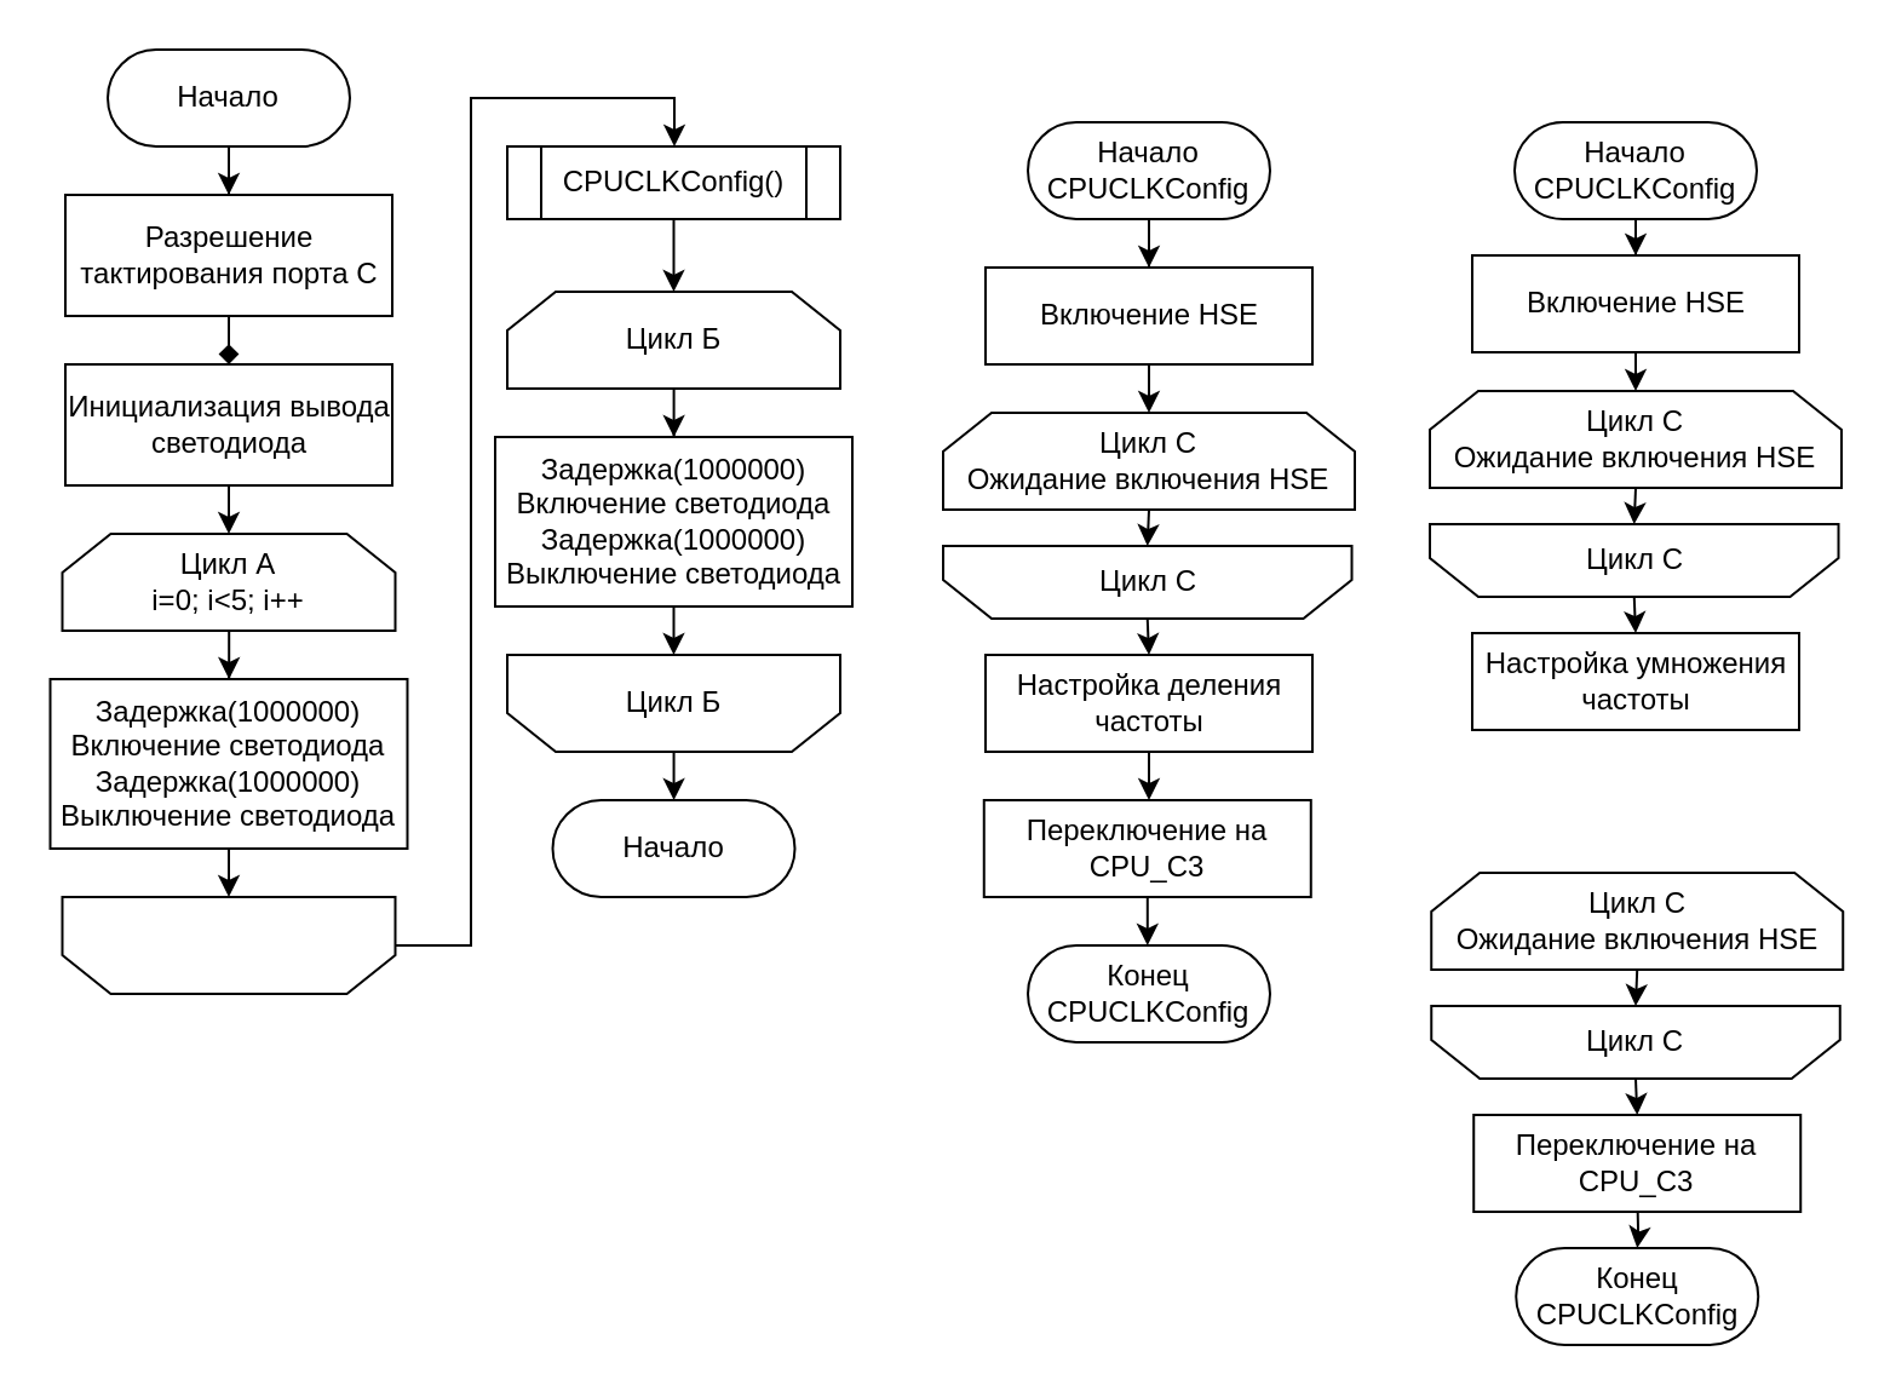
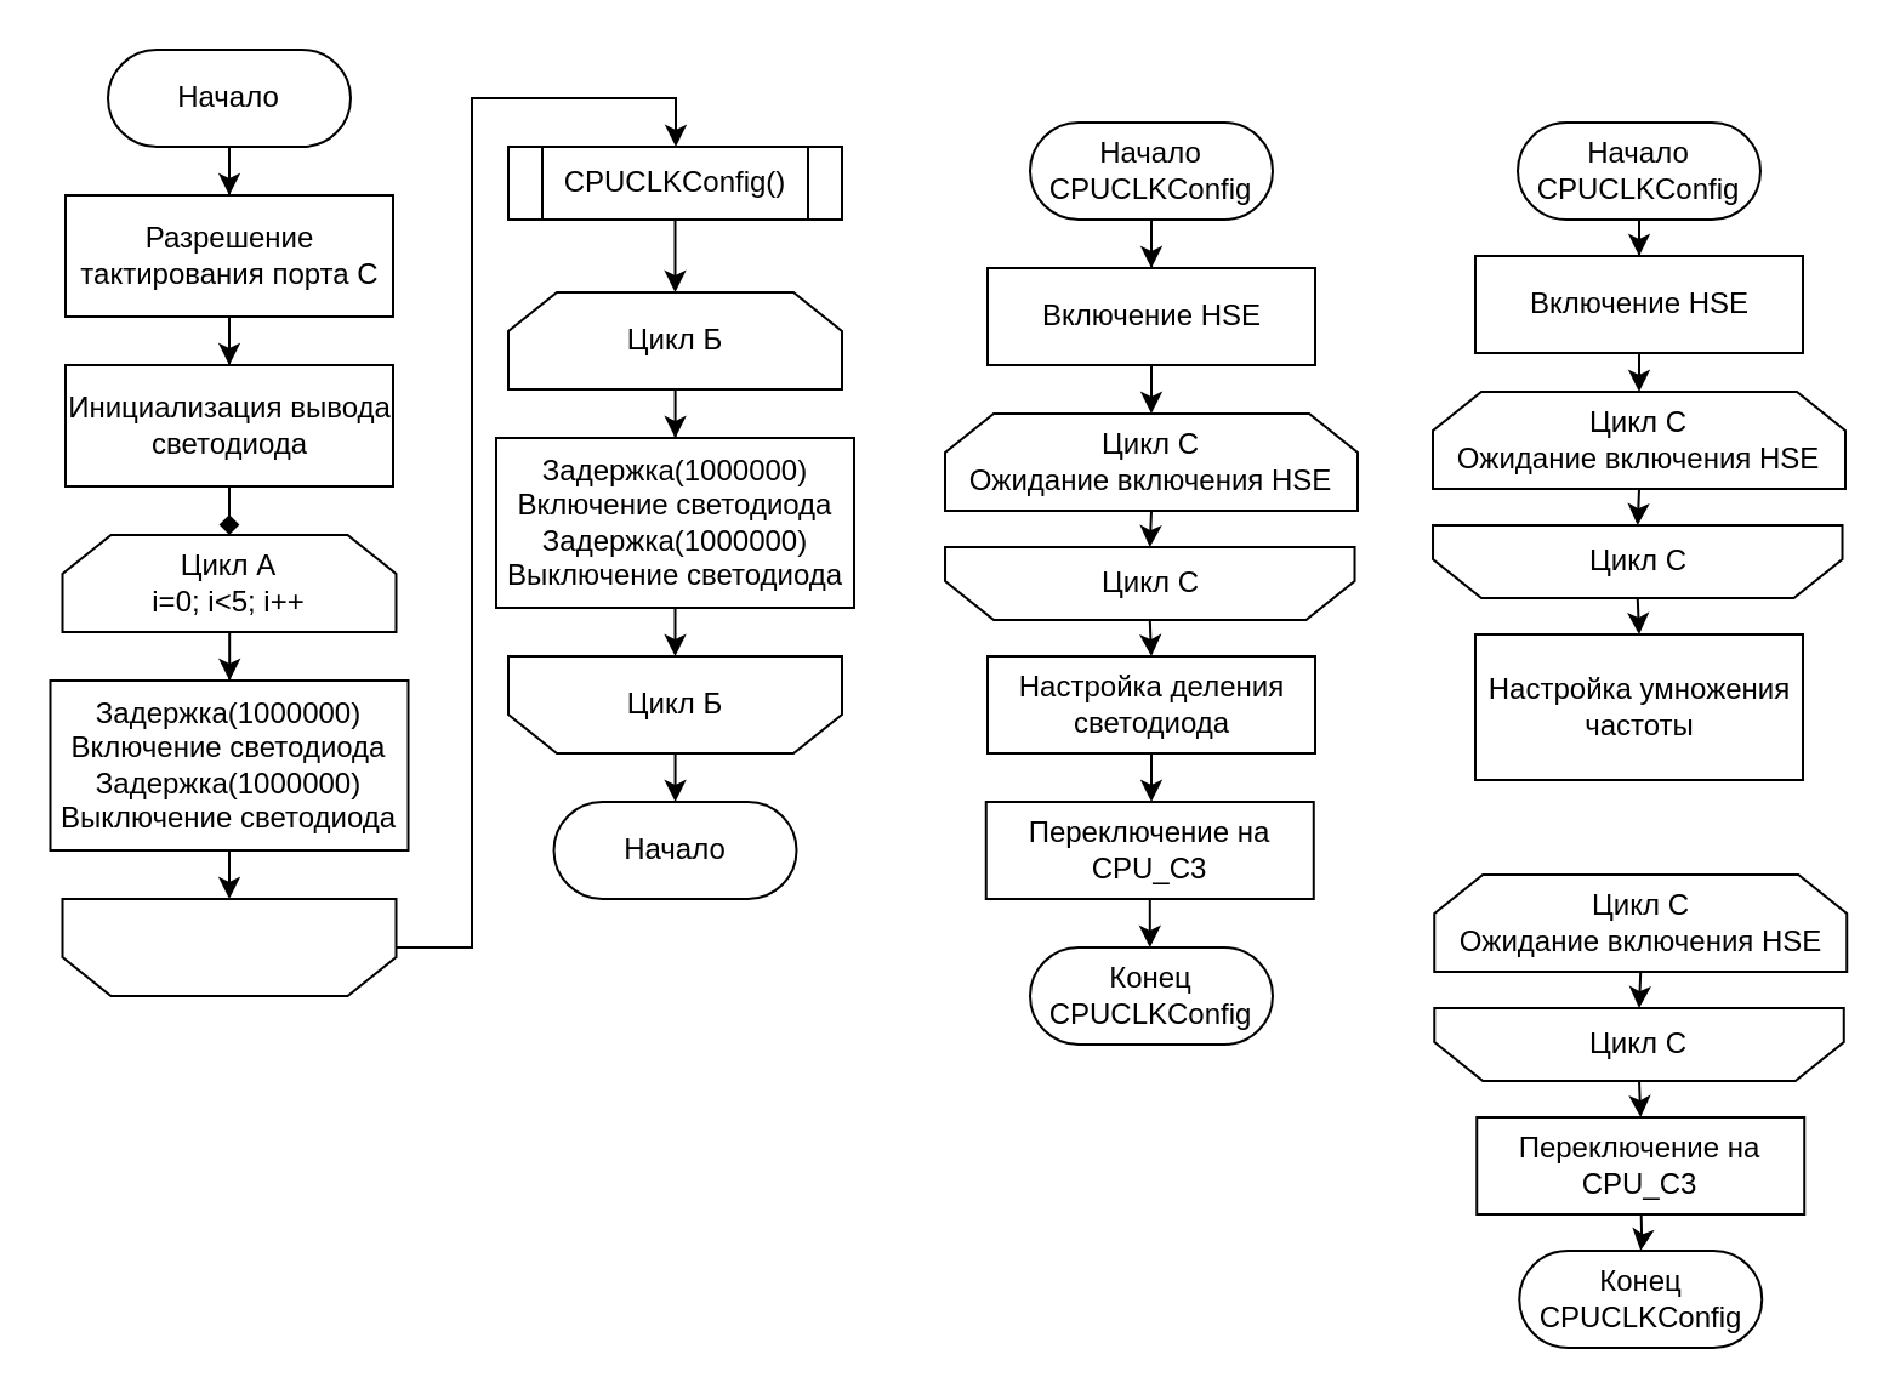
  <mxCell id="0" />
  <mxCell id="1" parent="0" />
  <mxCell id="2" value="" style="edgeStyle=orthogonalEdgeStyle;rounded=0;orthogonalLoop=1;jettySize=auto;html=1;" edge="1" parent="1" source="3" target="5"><mxGeometry relative="1" as="geometry" /></mxCell>
  <mxCell id="3" value="Начало" style="rounded=1;whiteSpace=wrap;html=1;arcSize=50;" vertex="1" parent="1"><mxGeometry x="44" y="20" width="100" height="40" as="geometry" /></mxCell>
- <mxCell id="4" value="" style="edgeStyle=orthogonalEdgeStyle;rounded=0;orthogonalLoop=1;jettySize=auto;html=1;endArrow=diamond;" edge="1" parent="1" source="5" target="7"><mxGeometry relative="1" as="geometry" /></mxCell>
+ <mxCell id="4" value="" style="edgeStyle=orthogonalEdgeStyle;rounded=0;orthogonalLoop=1;jettySize=auto;html=1;" edge="1" parent="1" source="5" target="7"><mxGeometry relative="1" as="geometry" /></mxCell>
  <mxCell id="5" value="Разрешение тактирования порта C" style="rounded=0;whiteSpace=wrap;html=1;" vertex="1" parent="1"><mxGeometry x="26.5" y="80" width="135" height="50" as="geometry" /></mxCell>
- <mxCell id="6" value="" style="edgeStyle=orthogonalEdgeStyle;rounded=0;orthogonalLoop=1;jettySize=auto;html=1;" edge="1" parent="1" source="7" target="9"><mxGeometry relative="1" as="geometry" /></mxCell>
+ <mxCell id="6" value="" style="edgeStyle=orthogonalEdgeStyle;rounded=0;orthogonalLoop=1;jettySize=auto;html=1;endArrow=diamond;" edge="1" parent="1" source="7" target="9"><mxGeometry relative="1" as="geometry" /></mxCell>
  <mxCell id="7" value="Инициализация вывода светодиода" style="whiteSpace=wrap;html=1;rounded=0;" vertex="1" parent="1"><mxGeometry x="26.5" y="150" width="135" height="50" as="geometry" /></mxCell>
  <mxCell id="8" value="" style="edgeStyle=orthogonalEdgeStyle;rounded=0;orthogonalLoop=1;jettySize=auto;html=1;" edge="1" parent="1" source="9" target="13"><mxGeometry relative="1" as="geometry" /></mxCell>
  <mxCell id="9" value="Цикл А&lt;br&gt;i=0; i&amp;lt;5; i++" style="shape=loopLimit;whiteSpace=wrap;html=1;" vertex="1" parent="1"><mxGeometry x="25.25" y="220" width="137.5" height="40" as="geometry" /></mxCell>
  <mxCell id="10" value="" style="group" vertex="1" connectable="0" parent="1"><mxGeometry x="25.25" y="370" width="137.5" height="40" as="geometry" /></mxCell>
  <mxCell id="11" value="" style="shape=loopLimit;whiteSpace=wrap;html=1;rotation=-180;" vertex="1" parent="10"><mxGeometry width="137.5" height="40" as="geometry" /></mxCell>
  <mxCell id="12" style="edgeStyle=orthogonalEdgeStyle;rounded=0;orthogonalLoop=1;jettySize=auto;html=1;exitX=0.5;exitY=1;exitDx=0;exitDy=0;entryX=0.5;entryY=1;entryDx=0;entryDy=0;" edge="1" parent="1" source="13" target="11"><mxGeometry relative="1" as="geometry" /></mxCell>
  <mxCell id="13" value="Задержка(1000000)&lt;br&gt;Включение светодиода&lt;br&gt;Задержка(1000000)&lt;br&gt;Выключение светодиода" style="whiteSpace=wrap;html=1;rounded=0;" vertex="1" parent="1"><mxGeometry x="20.25" y="280" width="147.5" height="70" as="geometry" /></mxCell>
  <mxCell id="14" style="edgeStyle=orthogonalEdgeStyle;rounded=0;orthogonalLoop=1;jettySize=auto;html=1;exitX=0.5;exitY=1;exitDx=0;exitDy=0;entryX=0.5;entryY=0;entryDx=0;entryDy=0;" edge="1" parent="1" source="15" target="18"><mxGeometry relative="1" as="geometry" /></mxCell>
  <mxCell id="15" value="CPUCLKConfig()" style="shape=process;whiteSpace=wrap;html=1;backgroundOutline=1;" vertex="1" parent="1"><mxGeometry x="209" y="60" width="137.5" height="30" as="geometry" /></mxCell>
  <mxCell id="16" value="" style="edgeStyle=orthogonalEdgeStyle;rounded=0;orthogonalLoop=1;jettySize=auto;html=1;" edge="1" parent="1" source="11" target="15"><mxGeometry relative="1" as="geometry"><Array as="points"><mxPoint x="194" y="390" /><mxPoint x="194" y="40" /><mxPoint x="278" y="40" /></Array></mxGeometry></mxCell>
  <mxCell id="17" value="" style="edgeStyle=orthogonalEdgeStyle;rounded=0;orthogonalLoop=1;jettySize=auto;html=1;" edge="1" parent="1" source="18" target="23"><mxGeometry relative="1" as="geometry" /></mxCell>
  <mxCell id="18" value="Цикл Б" style="shape=loopLimit;whiteSpace=wrap;html=1;" vertex="1" parent="1"><mxGeometry x="209" y="120" width="137.5" height="40" as="geometry" /></mxCell>
  <mxCell id="19" value="" style="group" vertex="1" connectable="0" parent="1"><mxGeometry x="209" y="270" width="137.5" height="40" as="geometry" /></mxCell>
  <mxCell id="20" value="" style="shape=loopLimit;whiteSpace=wrap;html=1;rotation=-180;" vertex="1" parent="19"><mxGeometry width="137.5" height="40" as="geometry" /></mxCell>
  <mxCell id="21" value="Цикл Б" style="text;html=1;strokeColor=none;fillColor=none;align=center;verticalAlign=middle;whiteSpace=wrap;rounded=0;" vertex="1" parent="19"><mxGeometry x="38.75" y="5" width="60" height="30" as="geometry" /></mxCell>
  <mxCell id="22" style="edgeStyle=orthogonalEdgeStyle;rounded=0;orthogonalLoop=1;jettySize=auto;html=1;exitX=0.5;exitY=1;exitDx=0;exitDy=0;entryX=0.5;entryY=1;entryDx=0;entryDy=0;" edge="1" parent="1" source="23" target="20"><mxGeometry relative="1" as="geometry" /></mxCell>
  <mxCell id="23" value="Задержка(1000000)&lt;br&gt;Включение светодиода&lt;br&gt;Задержка(1000000)&lt;br&gt;Выключение светодиода" style="whiteSpace=wrap;html=1;rounded=0;" vertex="1" parent="1"><mxGeometry x="204" y="180" width="147.5" height="70" as="geometry" /></mxCell>
  <mxCell id="24" value="Начало" style="rounded=1;whiteSpace=wrap;html=1;arcSize=50;" vertex="1" parent="1"><mxGeometry x="227.75" y="330" width="100" height="40" as="geometry" /></mxCell>
  <mxCell id="25" value="" style="edgeStyle=orthogonalEdgeStyle;rounded=0;orthogonalLoop=1;jettySize=auto;html=1;" edge="1" parent="1" source="20" target="24"><mxGeometry relative="1" as="geometry" /></mxCell>
  <mxCell id="26" value="" style="edgeStyle=orthogonalEdgeStyle;rounded=0;orthogonalLoop=1;jettySize=auto;html=1;" edge="1" parent="1" source="27" target="29"><mxGeometry relative="1" as="geometry" /></mxCell>
  <mxCell id="27" value="Начало&lt;br&gt;CPUCLKConfig" style="rounded=1;whiteSpace=wrap;html=1;arcSize=50;" vertex="1" parent="1"><mxGeometry x="424" y="50" width="100" height="40" as="geometry" /></mxCell>
  <mxCell id="28" style="edgeStyle=orthogonalEdgeStyle;rounded=0;orthogonalLoop=1;jettySize=auto;html=1;exitX=0.5;exitY=1;exitDx=0;exitDy=0;entryX=0.5;entryY=0;entryDx=0;entryDy=0;" edge="1" parent="1" source="29" target="36"><mxGeometry relative="1" as="geometry" /></mxCell>
  <mxCell id="29" value="Включение HSE" style="rounded=0;whiteSpace=wrap;html=1;" vertex="1" parent="1"><mxGeometry x="406.5" y="110" width="135" height="40" as="geometry" /></mxCell>
  <mxCell id="30" value="" style="edgeStyle=orthogonalEdgeStyle;rounded=0;orthogonalLoop=1;jettySize=auto;html=1;" edge="1" parent="1" source="31" target="34"><mxGeometry relative="1" as="geometry" /></mxCell>
- <mxCell id="31" value="Настройка деления частоты" style="rounded=0;whiteSpace=wrap;html=1;" vertex="1" parent="1"><mxGeometry x="406.5" y="270" width="135" height="40" as="geometry" /></mxCell>
+ <mxCell id="31" value="Настройка деления светодиода" style="rounded=0;whiteSpace=wrap;html=1;" vertex="1" parent="1"><mxGeometry x="406.5" y="270" width="135" height="40" as="geometry" /></mxCell>
  <mxCell id="32" value="Конец&lt;br&gt;CPUCLKConfig" style="rounded=1;whiteSpace=wrap;html=1;arcSize=50;" vertex="1" parent="1"><mxGeometry x="424" y="390" width="100" height="40" as="geometry" /></mxCell>
  <mxCell id="33" value="" style="edgeStyle=orthogonalEdgeStyle;rounded=0;orthogonalLoop=1;jettySize=auto;html=1;" edge="1" parent="1" source="34" target="32"><mxGeometry relative="1" as="geometry" /></mxCell>
  <mxCell id="34" value="Переключение на CPU_C3" style="rounded=0;whiteSpace=wrap;html=1;" vertex="1" parent="1"><mxGeometry x="405.88" y="330" width="135" height="40" as="geometry" /></mxCell>
  <mxCell id="35" style="edgeStyle=orthogonalEdgeStyle;rounded=0;orthogonalLoop=1;jettySize=auto;html=1;exitX=0.5;exitY=1;exitDx=0;exitDy=0;entryX=0.5;entryY=1;entryDx=0;entryDy=0;" edge="1" parent="1" source="36" target="38"><mxGeometry relative="1" as="geometry" /></mxCell>
  <mxCell id="36" value="Цикл С&lt;br&gt;Ожидание включения HSE" style="shape=loopLimit;whiteSpace=wrap;html=1;" vertex="1" parent="1"><mxGeometry x="389" y="170" width="170" height="40" as="geometry" /></mxCell>
  <mxCell id="37" value="" style="group" vertex="1" connectable="0" parent="1"><mxGeometry x="389" y="225" width="168.75" height="30" as="geometry" /></mxCell>
  <mxCell id="38" value="" style="shape=loopLimit;whiteSpace=wrap;html=1;rotation=-180;" vertex="1" parent="37"><mxGeometry width="168.75" height="30" as="geometry" /></mxCell>
  <mxCell id="39" value="Цикл C" style="text;html=1;strokeColor=none;fillColor=none;align=center;verticalAlign=middle;whiteSpace=wrap;rounded=0;" vertex="1" parent="37"><mxGeometry x="47.557" y="3.75" width="73.636" height="22.5" as="geometry" /></mxCell>
  <mxCell id="40" style="edgeStyle=orthogonalEdgeStyle;rounded=0;orthogonalLoop=1;jettySize=auto;html=1;exitX=0.5;exitY=0;exitDx=0;exitDy=0;entryX=0.5;entryY=0;entryDx=0;entryDy=0;" edge="1" parent="1" source="38" target="31"><mxGeometry relative="1" as="geometry" /></mxCell>
  <mxCell id="41" value="" style="edgeStyle=orthogonalEdgeStyle;rounded=0;orthogonalLoop=1;jettySize=auto;html=1;" edge="1" parent="1" source="42" target="44"><mxGeometry relative="1" as="geometry" /></mxCell>
  <mxCell id="42" value="Начало&lt;br&gt;CPUCLKConfig" style="rounded=1;whiteSpace=wrap;html=1;arcSize=50;" vertex="1" parent="1"><mxGeometry x="625" y="50" width="100" height="40" as="geometry" /></mxCell>
  <mxCell id="43" style="edgeStyle=orthogonalEdgeStyle;rounded=0;orthogonalLoop=1;jettySize=auto;html=1;exitX=0.5;exitY=1;exitDx=0;exitDy=0;entryX=0.5;entryY=0;entryDx=0;entryDy=0;" edge="1" parent="1" source="44" target="50"><mxGeometry relative="1" as="geometry" /></mxCell>
  <mxCell id="44" value="Включение HSE" style="rounded=0;whiteSpace=wrap;html=1;" vertex="1" parent="1"><mxGeometry x="607.5" y="105" width="135" height="40" as="geometry" /></mxCell>
- <mxCell id="45" value="Настройка умножения частоты" style="rounded=0;whiteSpace=wrap;html=1;" vertex="1" parent="1"><mxGeometry x="607.5" y="261" width="135" height="40" as="geometry" /></mxCell>
+ <mxCell id="45" value="Настройка умножения частоты" style="rounded=0;whiteSpace=wrap;html=1;" vertex="1" parent="1"><mxGeometry x="607.5" y="261" width="135" height="60" as="geometry" /></mxCell>
  <mxCell id="46" value="Конец&lt;br&gt;CPUCLKConfig" style="rounded=1;whiteSpace=wrap;html=1;arcSize=50;" vertex="1" parent="1"><mxGeometry x="625.62" y="515" width="100" height="40" as="geometry" /></mxCell>
  <mxCell id="47" value="" style="edgeStyle=orthogonalEdgeStyle;rounded=0;orthogonalLoop=1;jettySize=auto;html=1;" edge="1" parent="1" target="46"><mxGeometry relative="1" as="geometry"><mxPoint x="675.6" y="490" as="sourcePoint" /></mxGeometry></mxCell>
  <mxCell id="48" value="Переключение на CPU_C3" style="rounded=0;whiteSpace=wrap;html=1;" vertex="1" parent="1"><mxGeometry x="608.12" y="460" width="135" height="40" as="geometry" /></mxCell>
  <mxCell id="49" style="edgeStyle=orthogonalEdgeStyle;rounded=0;orthogonalLoop=1;jettySize=auto;html=1;exitX=0.5;exitY=1;exitDx=0;exitDy=0;entryX=0.5;entryY=1;entryDx=0;entryDy=0;" edge="1" parent="1" source="50" target="52"><mxGeometry relative="1" as="geometry" /></mxCell>
  <mxCell id="50" value="Цикл С&lt;br&gt;Ожидание включения HSE" style="shape=loopLimit;whiteSpace=wrap;html=1;" vertex="1" parent="1"><mxGeometry x="590" y="161" width="170" height="40" as="geometry" /></mxCell>
  <mxCell id="51" value="" style="group" vertex="1" connectable="0" parent="1"><mxGeometry x="590" y="216" width="168.75" height="30" as="geometry" /></mxCell>
  <mxCell id="52" value="" style="shape=loopLimit;whiteSpace=wrap;html=1;rotation=-180;" vertex="1" parent="51"><mxGeometry width="168.75" height="30" as="geometry" /></mxCell>
  <mxCell id="53" value="Цикл C" style="text;html=1;strokeColor=none;fillColor=none;align=center;verticalAlign=middle;whiteSpace=wrap;rounded=0;" vertex="1" parent="51"><mxGeometry x="47.557" y="3.75" width="73.636" height="22.5" as="geometry" /></mxCell>
  <mxCell id="54" style="edgeStyle=orthogonalEdgeStyle;rounded=0;orthogonalLoop=1;jettySize=auto;html=1;exitX=0.5;exitY=0;exitDx=0;exitDy=0;entryX=0.5;entryY=0;entryDx=0;entryDy=0;" edge="1" parent="1" source="52" target="45"><mxGeometry relative="1" as="geometry" /></mxCell>
  <mxCell id="55" style="edgeStyle=orthogonalEdgeStyle;rounded=0;orthogonalLoop=1;jettySize=auto;html=1;exitX=0.5;exitY=1;exitDx=0;exitDy=0;entryX=0.5;entryY=1;entryDx=0;entryDy=0;" edge="1" parent="1" source="56" target="58"><mxGeometry relative="1" as="geometry" /></mxCell>
  <mxCell id="56" value="Цикл С&lt;br&gt;Ожидание включения HSE" style="shape=loopLimit;whiteSpace=wrap;html=1;" vertex="1" parent="1"><mxGeometry x="590.62" y="360" width="170" height="40" as="geometry" /></mxCell>
  <mxCell id="57" value="" style="group" vertex="1" connectable="0" parent="1"><mxGeometry x="590.62" y="415" width="168.75" height="30" as="geometry" /></mxCell>
  <mxCell id="58" value="" style="shape=loopLimit;whiteSpace=wrap;html=1;rotation=-180;" vertex="1" parent="57"><mxGeometry width="168.75" height="30" as="geometry" /></mxCell>
  <mxCell id="59" value="Цикл C" style="text;html=1;strokeColor=none;fillColor=none;align=center;verticalAlign=middle;whiteSpace=wrap;rounded=0;" vertex="1" parent="57"><mxGeometry x="47.557" y="3.75" width="73.636" height="22.5" as="geometry" /></mxCell>
  <mxCell id="60" style="edgeStyle=orthogonalEdgeStyle;rounded=0;orthogonalLoop=1;jettySize=auto;html=1;exitX=0.5;exitY=0;exitDx=0;exitDy=0;entryX=0.5;entryY=0;entryDx=0;entryDy=0;" edge="1" parent="1" source="58" target="48"><mxGeometry relative="1" as="geometry" /></mxCell>
